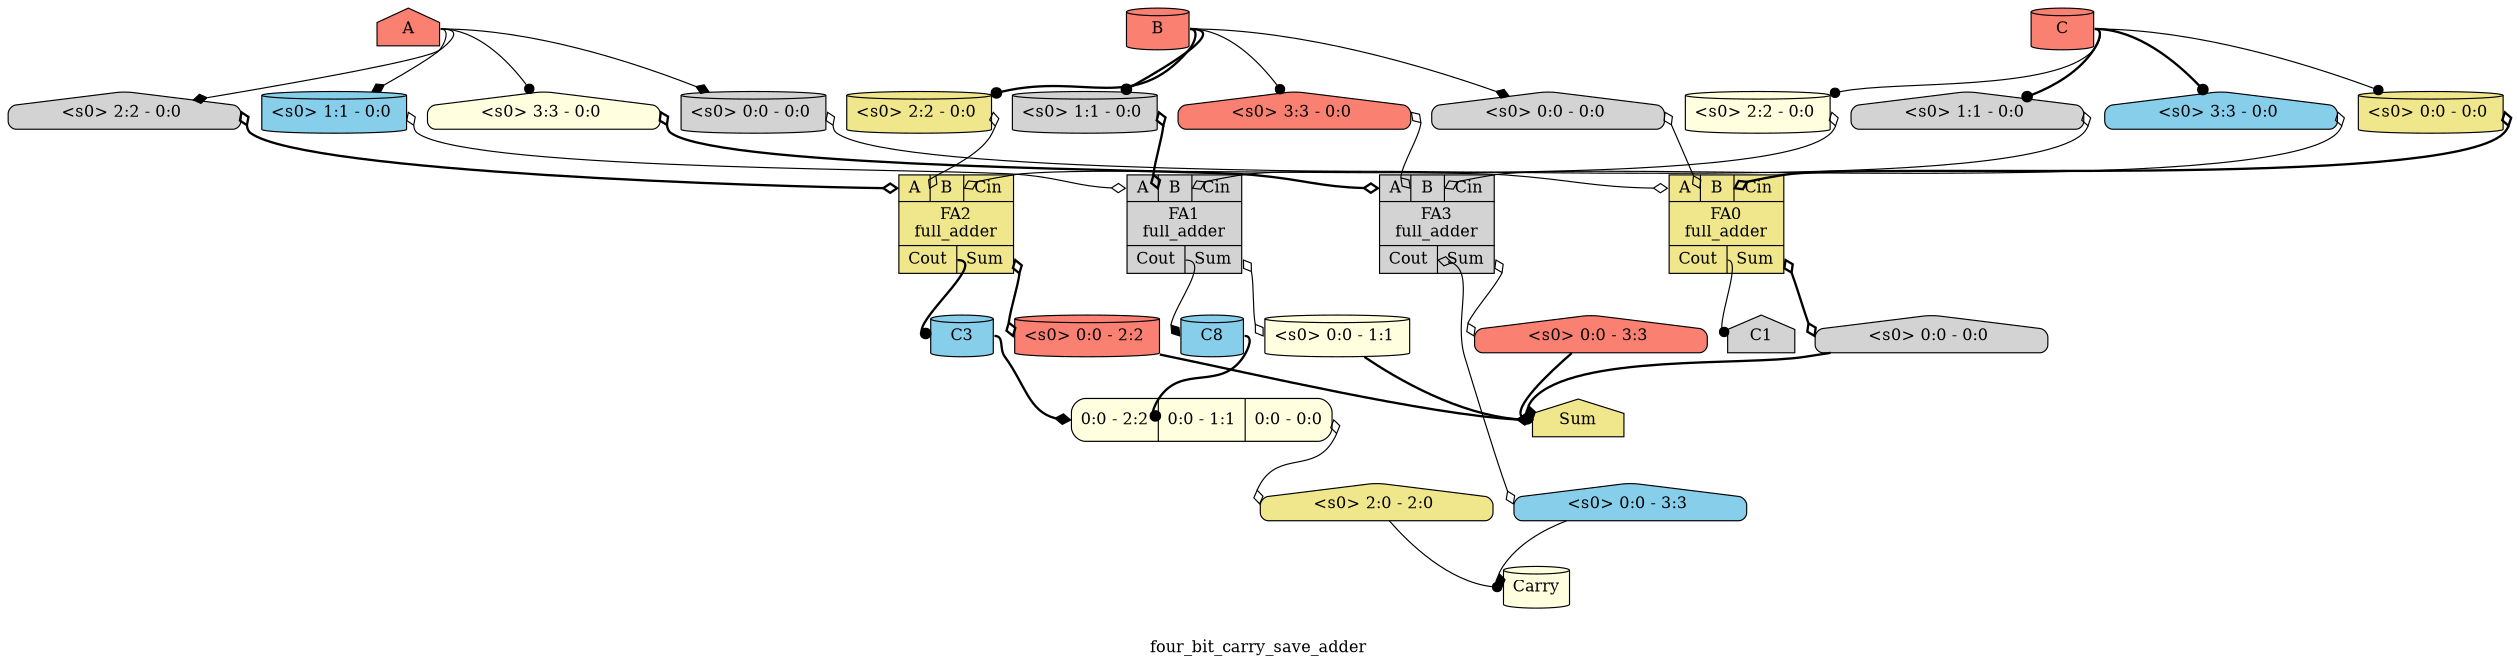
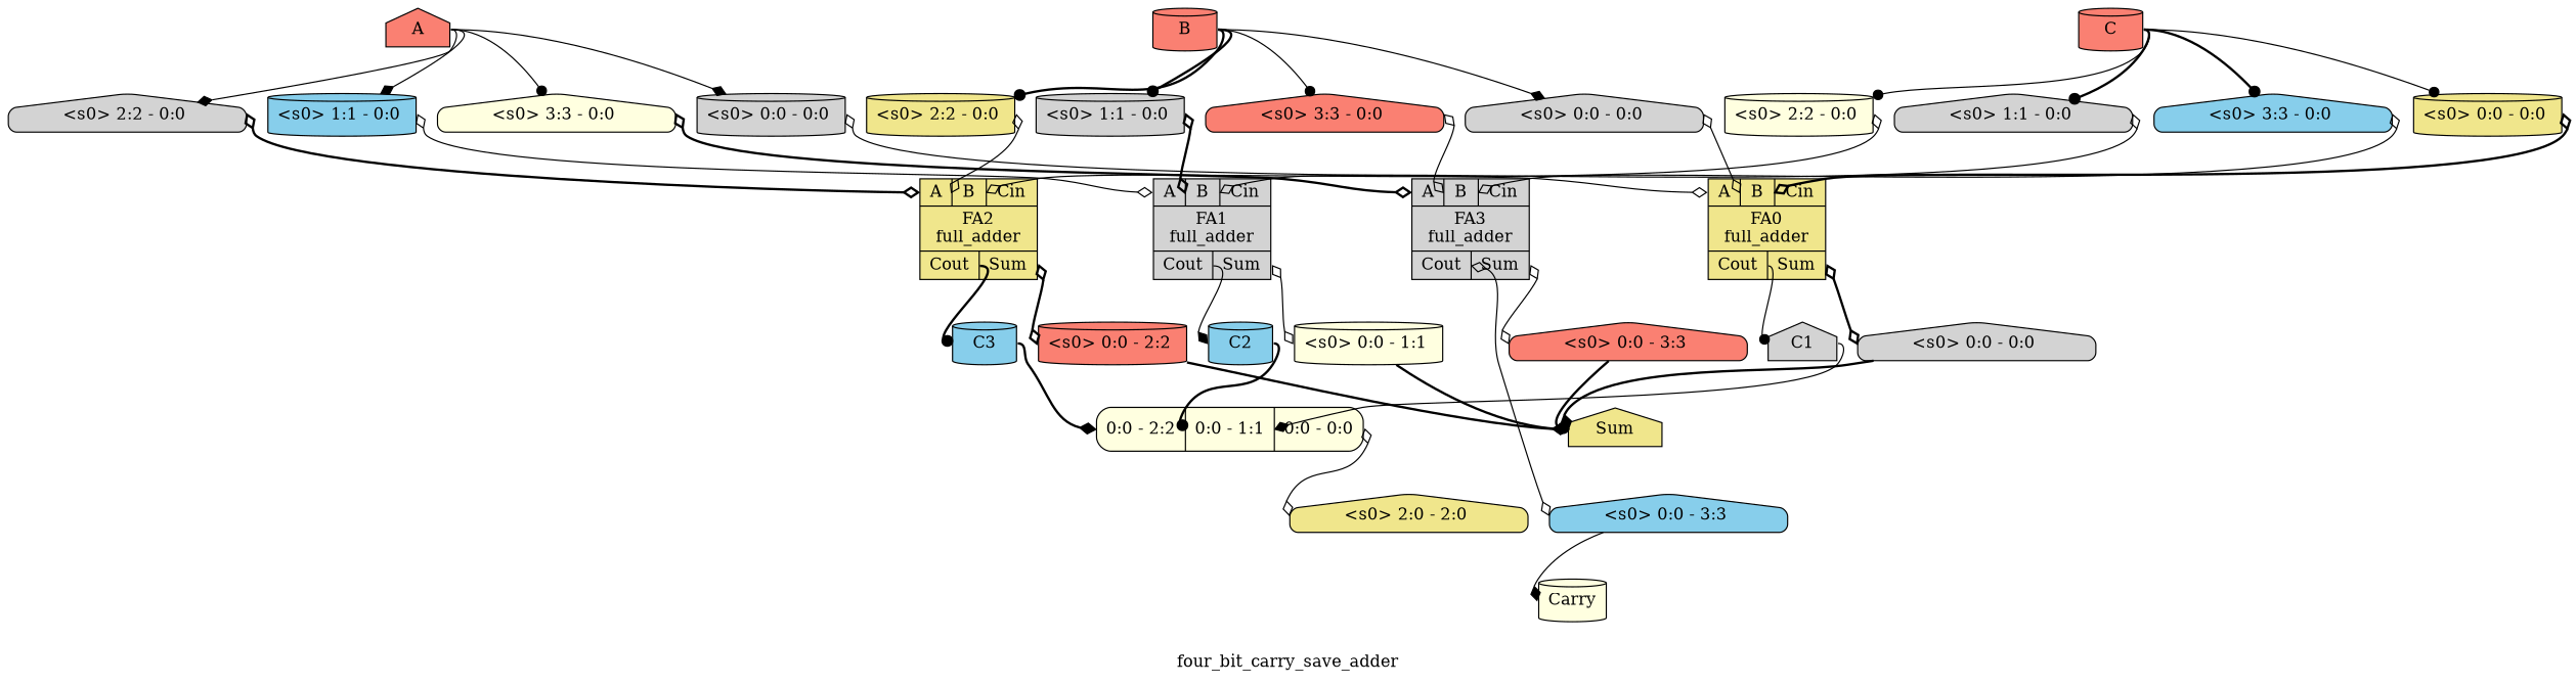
  digraph {
    label=four_bit_carry_save_adder
    rankdir=TB
    remincross=true
    node [color=black fillcolor=lightgrey fontcolor=black shape=house style="rounded,filled"]
    edge [arrowhead=odiamond color=black fontcolor=black headport=w style=solid tailport=e]
    n1 [fillcolor=salmon label=A style=filled]
    n2 [label="<s0> 0:0 - 0:0 " shape=cylinder]
    n3 [fillcolor=skyblue label="<s0> 1:1 - 0:0 " shape=cylinder]
    n4 [label="<s0> 2:2 - 0:0 "]
    n5 [fillcolor=lightyellow label="<s0> 3:3 - 0:0 "]
    n6 [fillcolor=khaki label="{{<p1> A|<p2> B|<p9> Cin}|FA0\nfull_adder|{<p10> Cout|<p8> Sum}}" shape=record style=filled color="" fontcolor=""]
    n7 [label="{{<p1> A|<p2> B|<p9> Cin}|FA1\nfull_adder|{<p10> Cout|<p8> Sum}}" shape=record style=filled color="" fontcolor=""]
    n8 [fillcolor=khaki label="{{<p1> A|<p2> B|<p9> Cin}|FA2\nfull_adder|{<p10> Cout|<p8> Sum}}" shape=record style=filled color="" fontcolor=""]
    n9 [label="{{<p1> A|<p2> B|<p9> Cin}|FA3\nfull_adder|{<p10> Cout|<p8> Sum}}" shape=record style=filled color="" fontcolor=""]
    n10 [fillcolor=salmon label=B shape=cylinder style=filled]
    n11 [label="<s0> 0:0 - 0:0 "]
    n12 [label="<s0> 1:1 - 0:0 " shape=cylinder]
    n13 [fillcolor=khaki label="<s0> 2:2 - 0:0 " shape=cylinder]
    n14 [fillcolor=salmon label="<s0> 3:3 - 0:0 "]
    n15 [fillcolor=salmon label=C shape=cylinder style=filled]
    n16 [fillcolor=khaki label="<s0> 0:0 - 0:0 " shape=cylinder]
    n17 [label="<s0> 1:1 - 0:0 "]
    n18 [fillcolor=lightyellow label="<s0> 2:2 - 0:0 " shape=cylinder]
    n19 [fillcolor=skyblue label="<s0> 3:3 - 0:0 "]
    n20 [label=C1 style=filled]
    n21 [fillcolor=lightyellow label="<s2> 0:0 - 2:2 |<s1> 0:0 - 1:1 |<s0> 0:0 - 0:0 " shape=record]
    n22 [fillcolor=khaki label="<s0> 2:0 - 2:0 "]
-   n23 [fillcolor=skyblue label=C8 shape=cylinder style=filled]
+   n23 [fillcolor=skyblue label=C2 shape=cylinder style=filled]
    n24 [fillcolor=skyblue label=C3 shape=cylinder style=filled]
    n25 [fillcolor=lightyellow label=Carry shape=cylinder style=filled]
    n26 [fillcolor=khaki label=Sum style=filled]
    n27 [label="<s0> 0:0 - 0:0 "]
    n28 [fillcolor=lightyellow label="<s0> 0:0 - 1:1 " shape=cylinder]
    n29 [fillcolor=salmon label="<s0> 0:0 - 2:2 " shape=cylinder]
    n30 [fillcolor=skyblue label="<s0> 0:0 - 3:3 "]
    n31 [fillcolor=salmon label="<s0> 0:0 - 3:3 "]
    n1 -> n2 [arrowhead=diamond headport="s0:w"]
    n1 -> n3 [arrowhead=diamond headport="s0:w"]
    n1 -> n4 [arrowhead=diamond headport="s0:w"]
    n1 -> n5 [arrowhead=dot headport="s0:w"]
    n2 -> n6 [arrowtail=odiamond dir=both headport="p1:w"]
    n3 -> n7 [arrowtail=odiamond dir=both headport="p1:w"]
    n4 -> n8 [arrowtail=odiamond dir=both headport="p1:w" style=bold]
    n5 -> n9 [arrowtail=odiamond dir=both headport="p1:w" style=bold]
    n6 -> n20 [arrowhead=dot tailport="p10:e"]
    n6 -> n27 [arrowtail=odiamond dir=both style=bold tailport="p8:e"]
    n7 -> n23 [arrowhead=diamond tailport="p10:e"]
    n7 -> n28 [arrowtail=odiamond dir=both tailport="p8:e"]
    n8 -> n24 [arrowhead=dot style=bold tailport="p10:e"]
    n8 -> n29 [arrowtail=odiamond dir=both style=bold tailport="p8:e"]
    n9 -> n30 [arrowtail=odiamond dir=both tailport="p10:e"]
    n9 -> n31 [arrowtail=odiamond dir=both tailport="p8:e"]
    n10 -> n11 [arrowhead=diamond headport="s0:w"]
    n10 -> n12 [arrowhead=dot headport="s0:w" style=bold]
    n10 -> n13 [arrowhead=dot headport="s0:w" style=bold]
    n10 -> n14 [arrowhead=dot headport="s0:w"]
    n11 -> n6 [arrowtail=odiamond dir=both headport="p2:w"]
    n12 -> n7 [arrowtail=odiamond dir=both headport="p2:w" style=bold]
    n13 -> n8 [arrowtail=odiamond dir=both headport="p2:w"]
    n14 -> n9 [arrowtail=odiamond dir=both headport="p2:w"]
    n15 -> n16 [arrowhead=dot headport="s0:w"]
    n15 -> n17 [arrowhead=dot headport="s0:w" style=bold]
    n15 -> n18 [arrowhead=dot headport="s0:w"]
    n15 -> n19 [arrowhead=dot headport="s0:w" style=bold]
    n16 -> n6 [arrowtail=odiamond dir=both headport="p9:w" style=bold]
    n17 -> n7 [arrowtail=odiamond dir=both headport="p9:w"]
    n18 -> n8 [arrowtail=odiamond dir=both headport="p9:w"]
    n19 -> n9 [arrowtail=odiamond dir=both headport="p9:w"]
+   n20 -> n21 [arrowhead=diamond headport="s0:w"]
    n21 -> n22 [arrowtail=odiamond dir=both]
-   n22 -> n25 [arrowhead=dot tailport="s0:e"]
    n23 -> n21 [arrowhead=dot headport="s1:w" style=bold]
    n24 -> n21 [arrowhead=diamond headport="s2:w" style=bold]
    n27 -> n26 [arrowhead=diamond style=bold tailport="s0:e"]
    n28 -> n26 [style=bold tailport="s0:e"]
    n29 -> n26 [arrowhead=diamond style=bold tailport="s0:e"]
    n30 -> n25 [arrowhead=diamond tailport="s0:e"]
    n31 -> n26 [arrowhead=dot style=bold tailport="s0:e"]
  }
